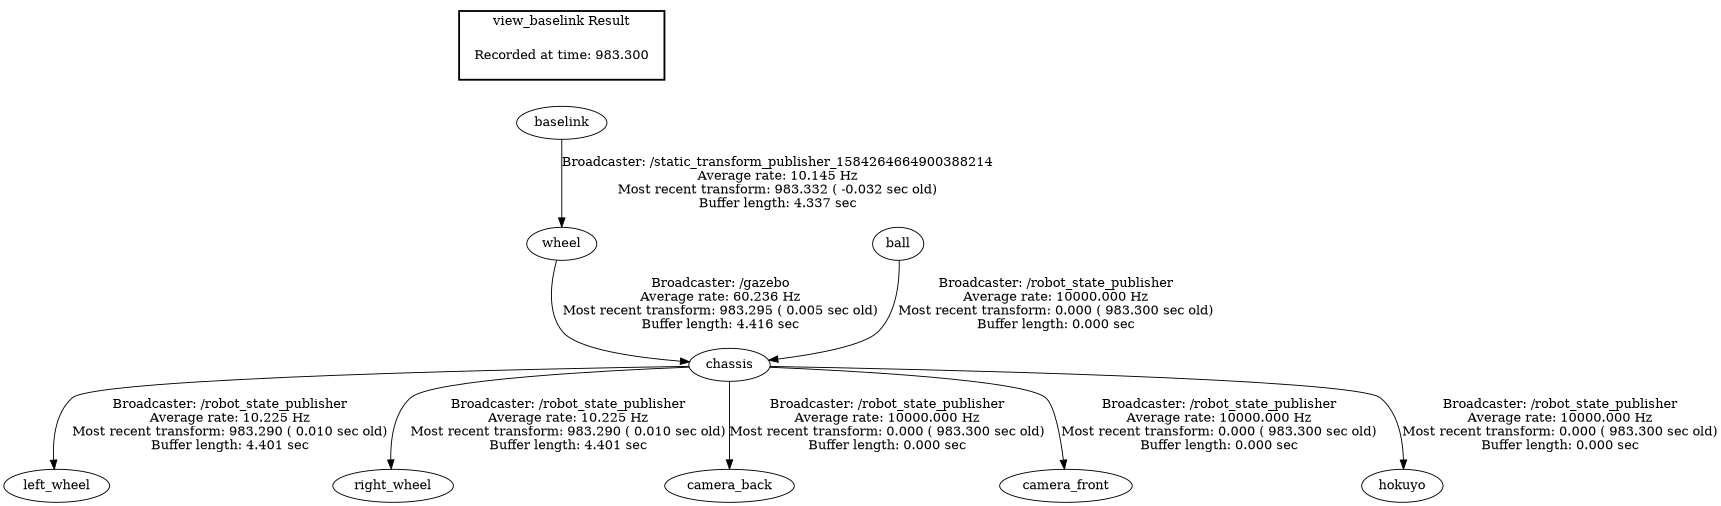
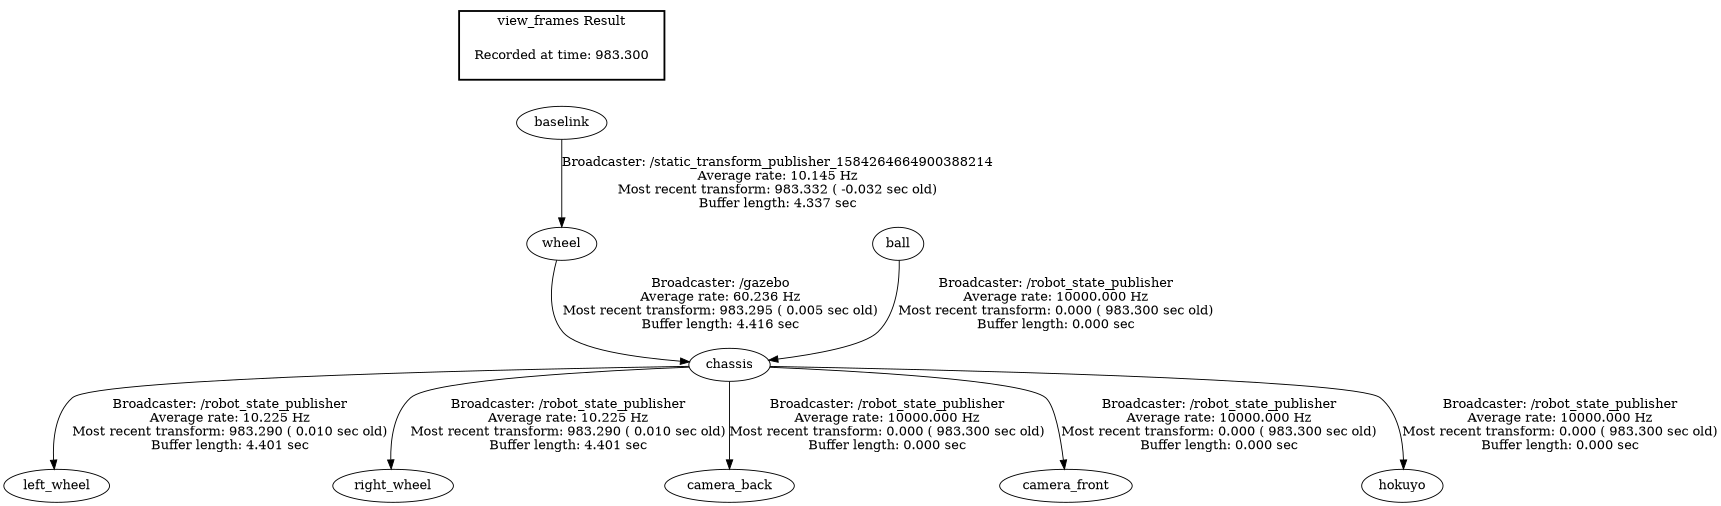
  digraph {
    "Recorded at time: 983.300" [shape=plaintext]
    baselink
    n3 [label=wheel]
    chassis
    left_wheel
    right_wheel
    camera_back
    camera_front
    hokuyo
    ball
    subgraph cluster_1 {
      color=black
-     label="view_baselink Result"
+     label="view_frames Result"
      style=bold
      "Recorded at time: 983.300"
    }
    "Recorded at time: 983.300" -> baselink [style=invis]
    baselink -> n3 [label="Broadcaster: /static_transform_publisher_1584264664900388214\nAverage rate: 10.145 Hz\nMost recent transform: 983.332 ( -0.032 sec old)\nBuffer length: 4.337 sec\n"]
    n3 -> chassis [label="Broadcaster: /gazebo\nAverage rate: 60.236 Hz\nMost recent transform: 983.295 ( 0.005 sec old)\nBuffer length: 4.416 sec\n"]
    chassis -> left_wheel [label="Broadcaster: /robot_state_publisher\nAverage rate: 10.225 Hz\nMost recent transform: 983.290 ( 0.010 sec old)\nBuffer length: 4.401 sec\n"]
    chassis -> right_wheel [label="Broadcaster: /robot_state_publisher\nAverage rate: 10.225 Hz\nMost recent transform: 983.290 ( 0.010 sec old)\nBuffer length: 4.401 sec\n"]
    chassis -> camera_back [label="Broadcaster: /robot_state_publisher\nAverage rate: 10000.000 Hz\nMost recent transform: 0.000 ( 983.300 sec old)\nBuffer length: 0.000 sec\n"]
    chassis -> camera_front [label="Broadcaster: /robot_state_publisher\nAverage rate: 10000.000 Hz\nMost recent transform: 0.000 ( 983.300 sec old)\nBuffer length: 0.000 sec\n"]
    chassis -> hokuyo [label="Broadcaster: /robot_state_publisher\nAverage rate: 10000.000 Hz\nMost recent transform: 0.000 ( 983.300 sec old)\nBuffer length: 0.000 sec\n"]
    ball -> chassis [label="Broadcaster: /robot_state_publisher\nAverage rate: 10000.000 Hz\nMost recent transform: 0.000 ( 983.300 sec old)\nBuffer length: 0.000 sec\n"]
  }
